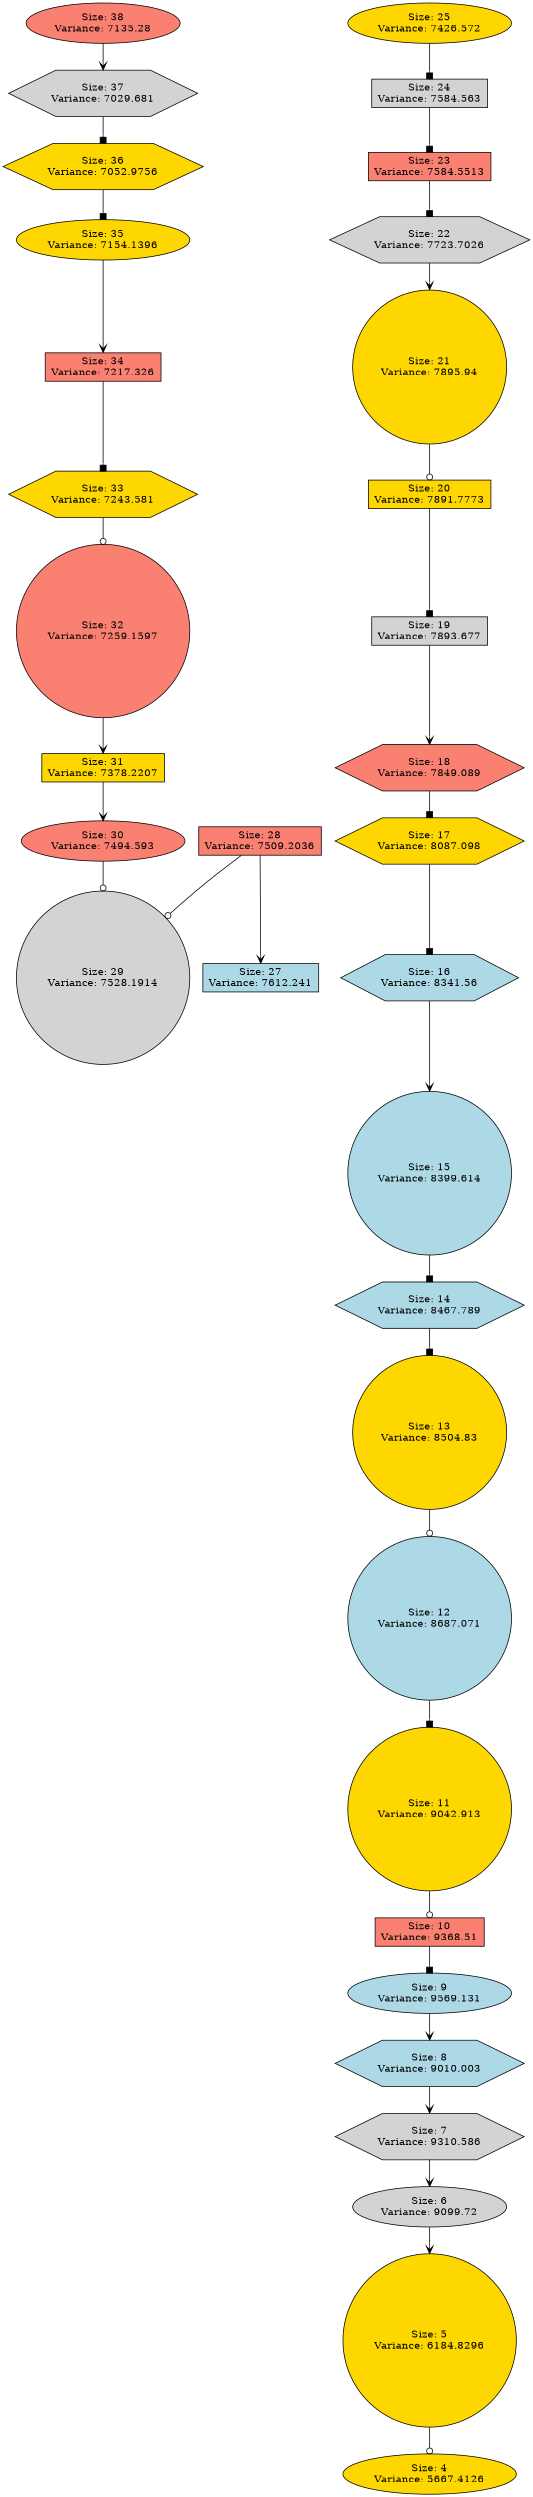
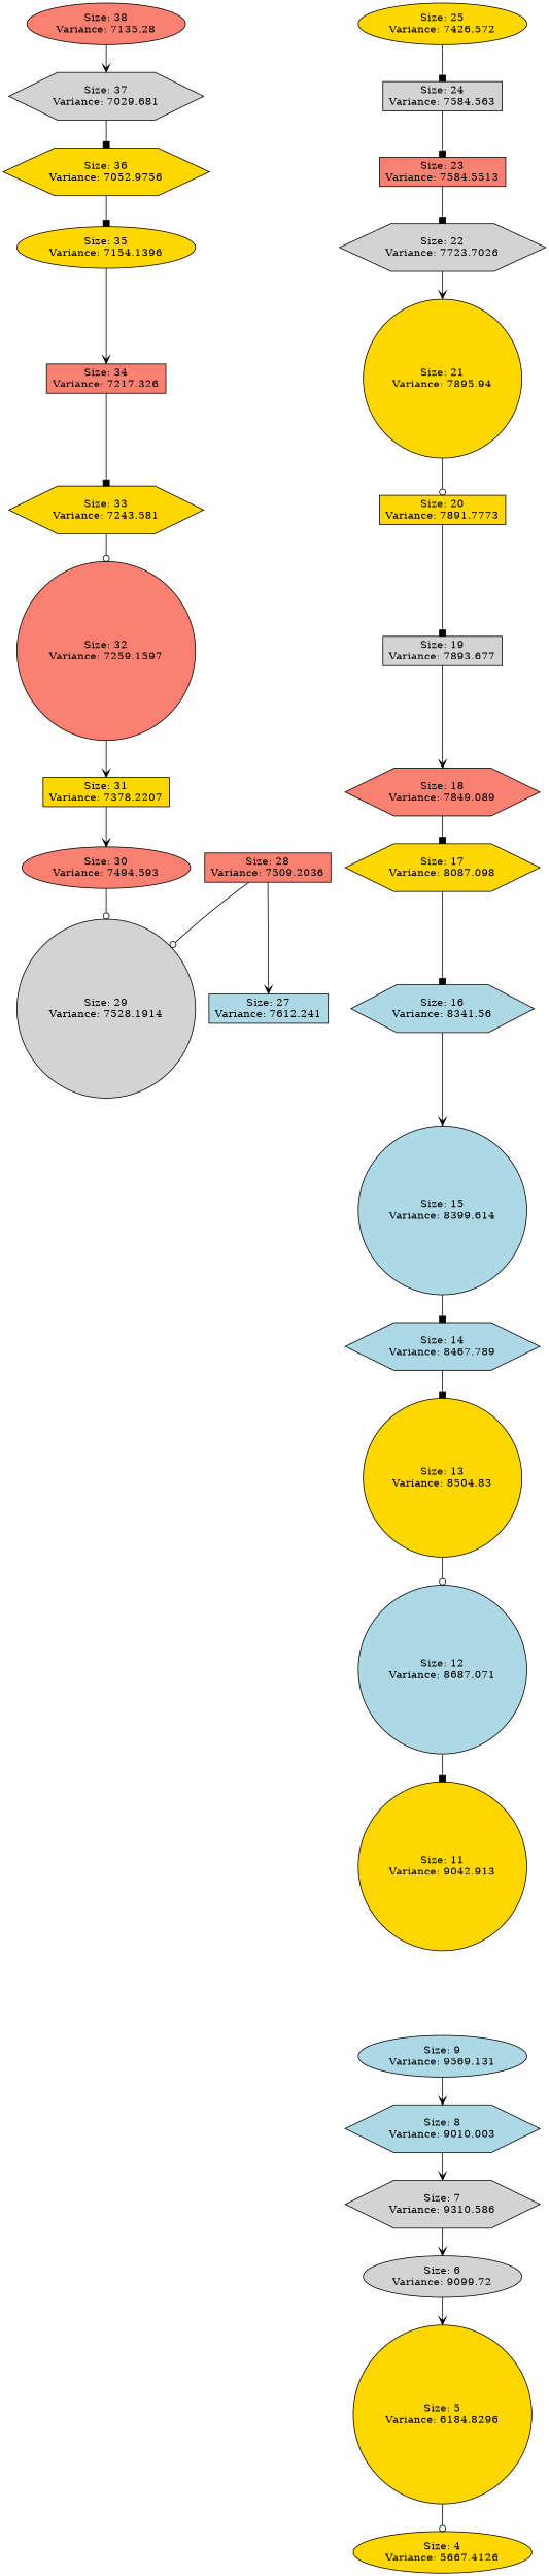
  digraph {
    L=33
    node [fillcolor=gold shape=hexagon style=filled]
    edge [arrowhead=box]
    "Size: 38\nVariance: 7135.28" [fillcolor=salmon shape=ellipse]
    "Size: 37\nVariance: 7029.681" [fillcolor=lightgrey]
    "Size: 36\nVariance: 7052.9756"
    "Size: 35\nVariance: 7154.1396" [shape=ellipse]
    "Size: 34\nVariance: 7217.326" [fillcolor=salmon shape=box]
    "Size: 33\nVariance: 7243.581"
    "Size: 32\nVariance: 7259.1597" [fillcolor=salmon shape=circle]
    "Size: 31\nVariance: 7378.2207" [shape=box]
    "Size: 30\nVariance: 7494.593" [fillcolor=salmon shape=ellipse]
    "Size: 29\nVariance: 7528.1914" [fillcolor=lightgrey shape=circle]
    "Size: 28\nVariance: 7509.2036" [fillcolor=salmon shape=box]
    "Size: 27\nVariance: 7612.241" [fillcolor=lightblue shape=box]
    "Size: 25\nVariance: 7426.572" [shape=ellipse]
    "Size: 24\nVariance: 7584.563" [fillcolor=lightgrey shape=box]
    "Size: 23\nVariance: 7584.5513" [fillcolor=salmon shape=box]
    "Size: 22\nVariance: 7723.7026" [fillcolor=lightgrey]
    "Size: 21\nVariance: 7895.94" [shape=circle]
    "Size: 20\nVariance: 7891.7773" [shape=box]
    "Size: 19\nVariance: 7893.677" [fillcolor=lightgrey shape=box]
    "Size: 18\nVariance: 7849.089" [fillcolor=salmon]
    "Size: 17\nVariance: 8087.098"
    "Size: 16\nVariance: 8341.56" [fillcolor=lightblue]
    "Size: 15\nVariance: 8399.614" [fillcolor=lightblue shape=circle]
    "Size: 14\nVariance: 8467.789" [fillcolor=lightblue]
    "Size: 13\nVariance: 8504.83" [shape=circle]
    "Size: 12\nVariance: 8687.071" [fillcolor=lightblue shape=circle]
    "Size: 11\nVariance: 9042.913" [shape=circle]
-   "Size: 10\nVariance: 9368.51" [fillcolor=salmon shape=box]
    "Size: 9\nVariance: 9569.131" [fillcolor=lightblue shape=ellipse]
    "Size: 8\nVariance: 9010.003" [fillcolor=lightblue]
    "Size: 7\nVariance: 9310.586" [fillcolor=lightgrey]
    "Size: 6\nVariance: 9099.72" [fillcolor=lightgrey shape=ellipse]
    "Size: 5\nVariance: 6184.8296" [shape=circle]
    "Size: 4\nVariance: 5667.4126" [shape=ellipse]
    "Size: 38\nVariance: 7135.28" -> "Size: 37\nVariance: 7029.681" [arrowhead=vee]
    "Size: 37\nVariance: 7029.681" -> "Size: 36\nVariance: 7052.9756"
    "Size: 36\nVariance: 7052.9756" -> "Size: 35\nVariance: 7154.1396"
    "Size: 35\nVariance: 7154.1396" -> "Size: 34\nVariance: 7217.326" [arrowhead=vee]
    "Size: 34\nVariance: 7217.326" -> "Size: 33\nVariance: 7243.581"
    "Size: 33\nVariance: 7243.581" -> "Size: 32\nVariance: 7259.1597" [arrowhead=odot]
    "Size: 32\nVariance: 7259.1597" -> "Size: 31\nVariance: 7378.2207" [arrowhead=vee]
    "Size: 31\nVariance: 7378.2207" -> "Size: 30\nVariance: 7494.593" [arrowhead=vee]
    "Size: 30\nVariance: 7494.593" -> "Size: 29\nVariance: 7528.1914" [arrowhead=odot]
    "Size: 28\nVariance: 7509.2036" -> "Size: 29\nVariance: 7528.1914" [arrowhead=odot]
    "Size: 28\nVariance: 7509.2036" -> "Size: 27\nVariance: 7612.241" [arrowhead=vee]
    "Size: 25\nVariance: 7426.572" -> "Size: 24\nVariance: 7584.563"
    "Size: 24\nVariance: 7584.563" -> "Size: 23\nVariance: 7584.5513"
    "Size: 23\nVariance: 7584.5513" -> "Size: 22\nVariance: 7723.7026"
    "Size: 22\nVariance: 7723.7026" -> "Size: 21\nVariance: 7895.94" [arrowhead=vee]
    "Size: 21\nVariance: 7895.94" -> "Size: 20\nVariance: 7891.7773" [arrowhead=odot]
    "Size: 20\nVariance: 7891.7773" -> "Size: 19\nVariance: 7893.677"
    "Size: 19\nVariance: 7893.677" -> "Size: 18\nVariance: 7849.089" [arrowhead=vee]
    "Size: 18\nVariance: 7849.089" -> "Size: 17\nVariance: 8087.098"
    "Size: 17\nVariance: 8087.098" -> "Size: 16\nVariance: 8341.56"
    "Size: 16\nVariance: 8341.56" -> "Size: 15\nVariance: 8399.614" [arrowhead=vee]
    "Size: 15\nVariance: 8399.614" -> "Size: 14\nVariance: 8467.789"
    "Size: 14\nVariance: 8467.789" -> "Size: 13\nVariance: 8504.83"
    "Size: 13\nVariance: 8504.83" -> "Size: 12\nVariance: 8687.071" [arrowhead=odot]
    "Size: 12\nVariance: 8687.071" -> "Size: 11\nVariance: 9042.913"
-   "Size: 11\nVariance: 9042.913" -> "Size: 10\nVariance: 9368.51" [arrowhead=odot]
-   "Size: 10\nVariance: 9368.51" -> "Size: 9\nVariance: 9569.131"
    "Size: 9\nVariance: 9569.131" -> "Size: 8\nVariance: 9010.003" [arrowhead=vee]
    "Size: 8\nVariance: 9010.003" -> "Size: 7\nVariance: 9310.586" [arrowhead=vee]
    "Size: 7\nVariance: 9310.586" -> "Size: 6\nVariance: 9099.72" [arrowhead=vee]
    "Size: 6\nVariance: 9099.72" -> "Size: 5\nVariance: 6184.8296" [arrowhead=vee]
    "Size: 5\nVariance: 6184.8296" -> "Size: 4\nVariance: 5667.4126" [arrowhead=odot]
  }
